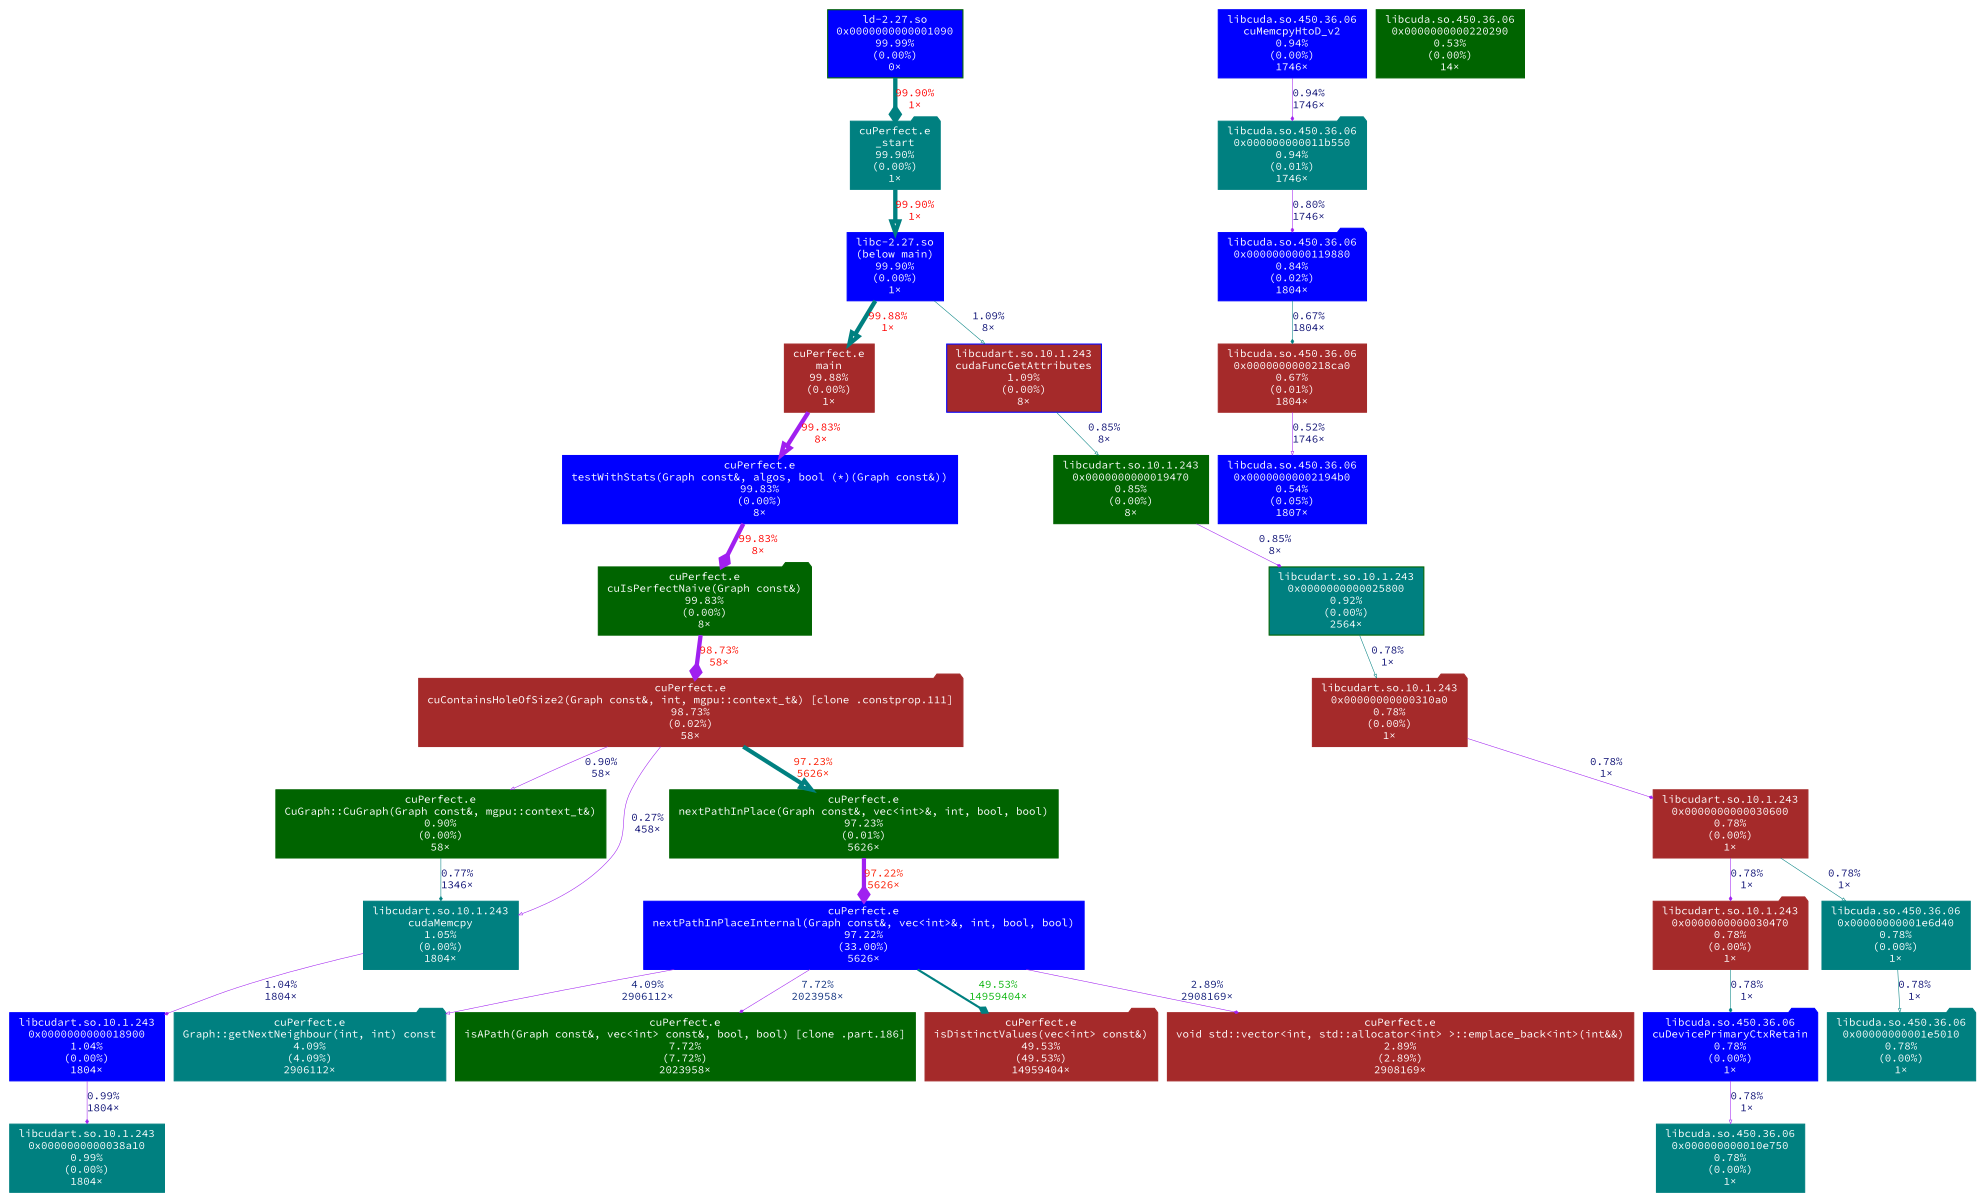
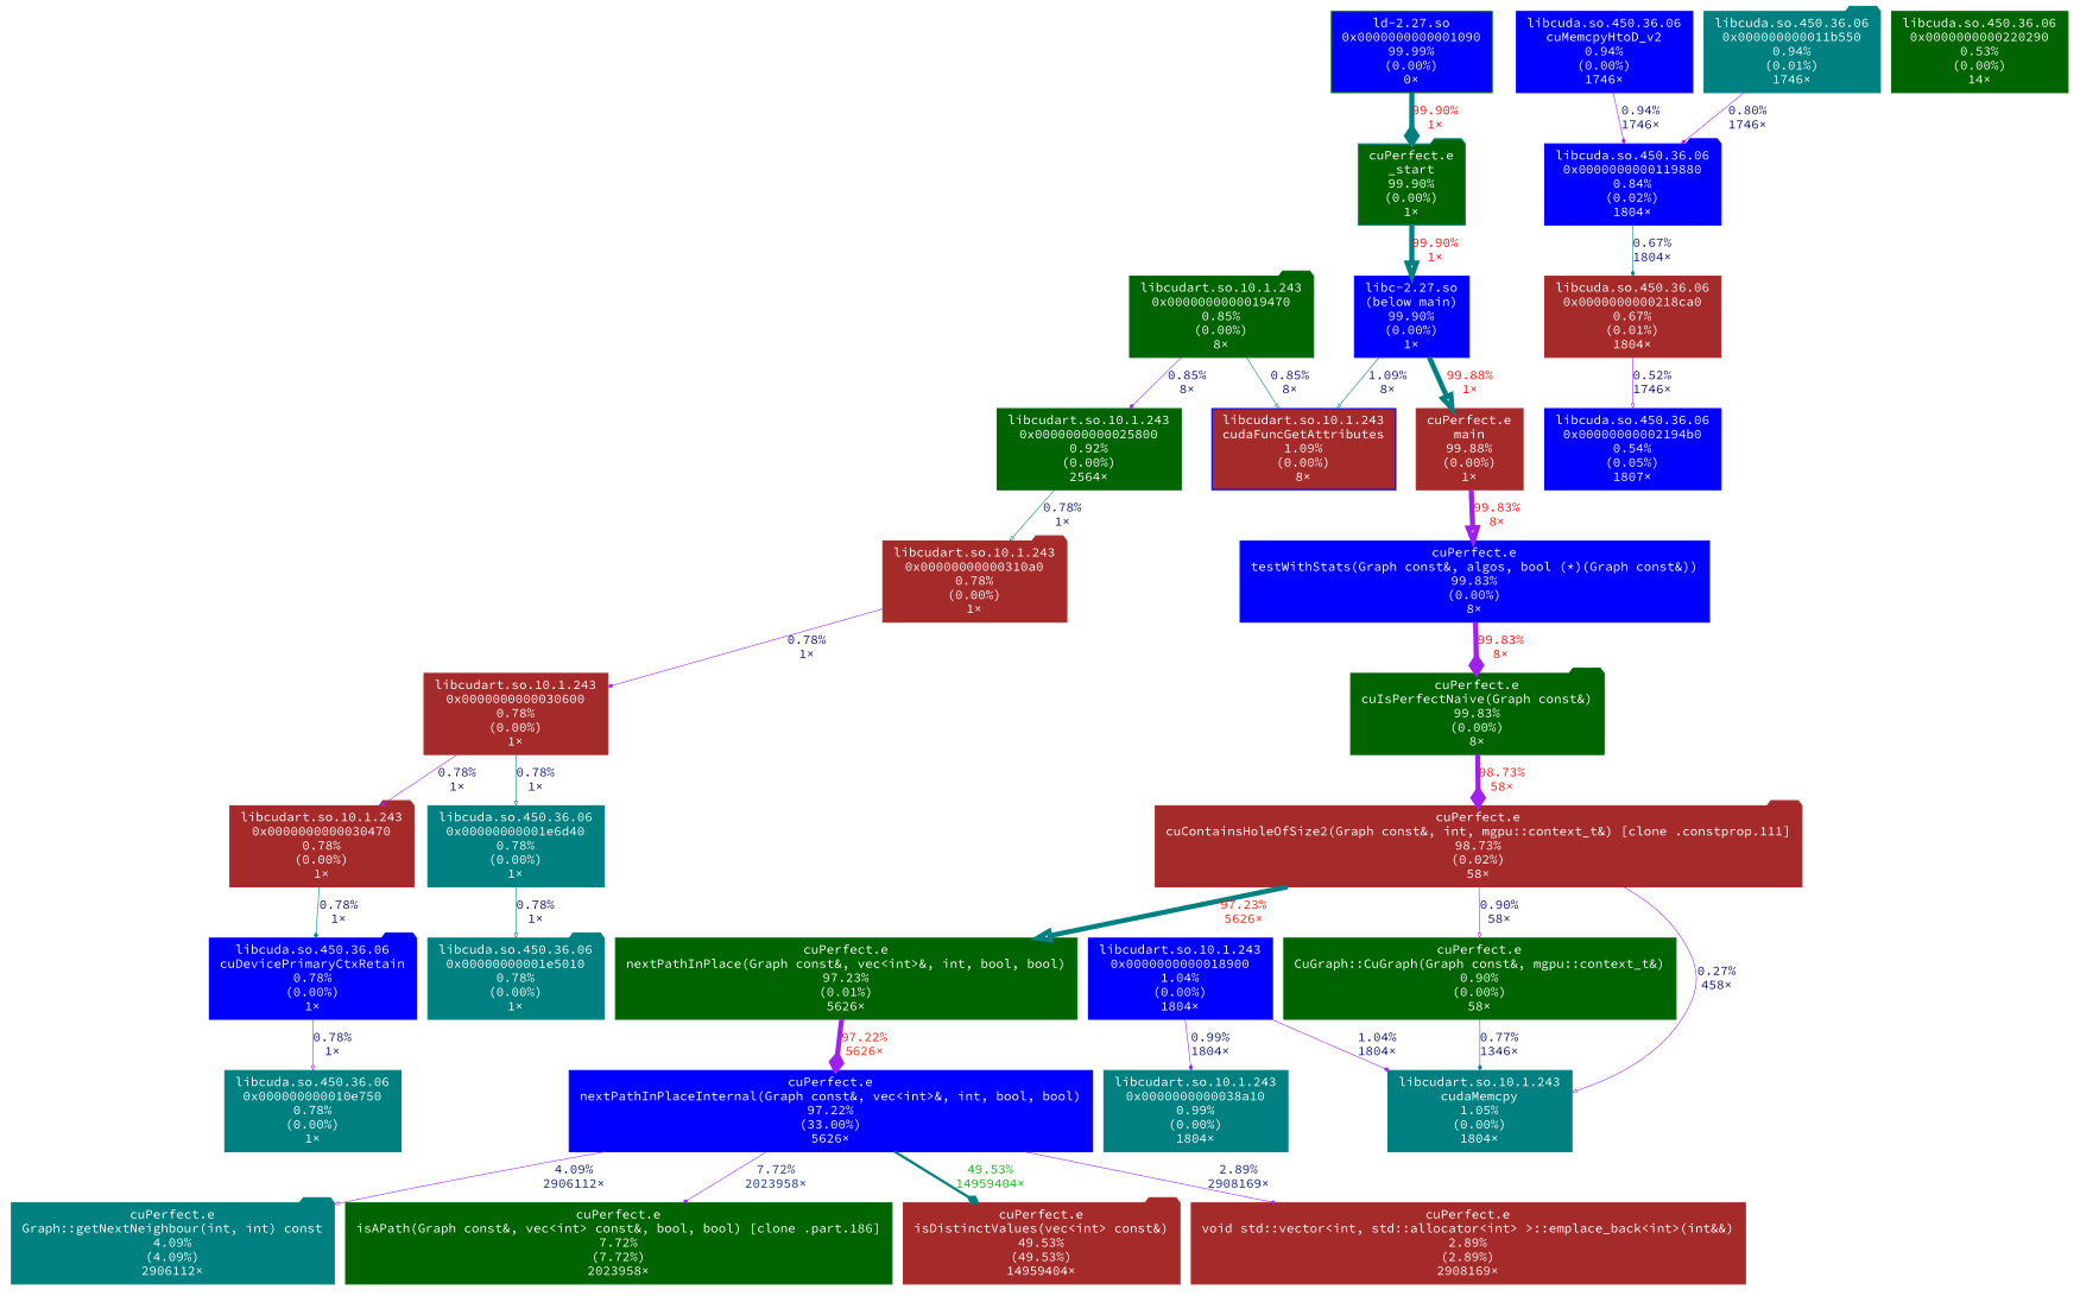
  digraph {
    fontname="Source Code Pro"
    nodesep=0.125
    ranksep=0.25
    node [color=blue fontcolor="#ffffff" fontname="Source Code Pro" fontsize=10.00 shape=box style=filled]
    edge [arrowhead=diamond arrowsize=0.35 color=purple fontcolor="#0d1074" fontname="Source Code Pro" fontsize=10.00 labeldistance=0.50 penwidth=0.50]
    n1 [height=0 label="libc-2.27.so\n(below main)\n99.90%\n(0.00%)\n1×" width=0]
    n2 [color=brown height=0 label="cuPerfect.e\nmain\n99.88%\n(0.00%)\n1×" width=0]
    n3 [fillcolor=brown height=0 label="libcudart.so.10.1.243\ncudaFuncGetAttributes\n1.09%\n(0.00%)\n8×" width=0]
    n4 [height=0 label="cuPerfect.e\ntestWithStats(Graph const&, algos, bool (*)(Graph const&))\n99.83%\n(0.00%)\n8×" width=0]
    n5 [color=darkgreen height=0 label="cuPerfect.e\ncuIsPerfectNaive(Graph const&)\n99.83%\n(0.00%)\n8×" shape=folder width=0]
    n6 [color=darkgreen fillcolor=blue height=0 label="ld-2.27.so\n0x0000000000001090\n99.99%\n(0.00%)\n0×" width=0]
-   n7 [color=teal height=0 label="cuPerfect.e\n_start\n99.90%\n(0.00%)\n1×" shape=folder width=0]
+   n7 [color=teal height=0 label="cuPerfect.e\n_start\n99.90%\n(0.00%)\n1×" shape=folder width=0 fillcolor=darkgreen]
    n8 [height=0 label="libcudart.so.10.1.243\n0x0000000000018900\n1.04%\n(0.00%)\n1804×" width=0]
    n9 [color=teal height=0 label="libcudart.so.10.1.243\n0x0000000000038a10\n0.99%\n(0.00%)\n1804×" width=0]
    n10 [height=0 label="libcuda.so.450.36.06\ncuMemcpyHtoD_v2\n0.94%\n(0.00%)\n1746×" width=0]
    n11 [color=teal height=0 label="libcuda.so.450.36.06\n0x000000000011b550\n0.94%\n(0.01%)\n1746×" shape=folder width=0]
-   n12 [color=darkgreen height=0 label="libcudart.so.10.1.243\n0x0000000000019470\n0.85%\n(0.00%)\n8×" width=0]
-   n13 [color=darkgreen height=0 label="libcudart.so.10.1.243\n0x0000000000025800\n0.92%\n(0.00%)\n2564×" width=0 fillcolor=teal]
+   n12 [color=darkgreen height=0 label="libcudart.so.10.1.243\n0x0000000000019470\n0.85%\n(0.00%)\n8×" shape=folder width=0]
+   n13 [color=darkgreen height=0 label="libcudart.so.10.1.243\n0x0000000000025800\n0.92%\n(0.00%)\n2564×" width=0]
    n14 [color=brown height=0 label="libcudart.so.10.1.243\n0x00000000000310a0\n0.78%\n(0.00%)\n1×" shape=folder width=0]
    n15 [color=brown height=0 label="libcudart.so.10.1.243\n0x0000000000030600\n0.78%\n(0.00%)\n1×" width=0]
    n16 [color=brown height=0 label="libcudart.so.10.1.243\n0x0000000000030470\n0.78%\n(0.00%)\n1×" shape=folder width=0]
    n17 [color=teal height=0 label="libcuda.so.450.36.06\n0x00000000001e6d40\n0.78%\n(0.00%)\n1×" width=0]
    n18 [height=0 label="libcuda.so.450.36.06\ncuDevicePrimaryCtxRetain\n0.78%\n(0.00%)\n1×" shape=folder width=0]
    n19 [color=teal height=0 label="libcuda.so.450.36.06\n0x000000000010e750\n0.78%\n(0.00%)\n1×" width=0]
    n20 [height=0 label="libcuda.so.450.36.06\n0x0000000000119880\n0.84%\n(0.02%)\n1804×" shape=folder width=0]
    n21 [color=teal height=0 label="libcuda.so.450.36.06\n0x00000000001e5010\n0.78%\n(0.00%)\n1×" shape=folder width=0]
    n22 [color=brown height=0 label="libcuda.so.450.36.06\n0x0000000000218ca0\n0.67%\n(0.01%)\n1804×" width=0]
    n23 [height=0 label="libcuda.so.450.36.06\n0x00000000002194b0\n0.54%\n(0.05%)\n1807×" width=0]
    n24 [color=darkgreen height=0 label="libcuda.so.450.36.06\n0x0000000000220290\n0.53%\n(0.00%)\n14×" width=0]
    n25 [color=darkgreen height=0 label="cuPerfect.e\nCuGraph::CuGraph(Graph const&, mgpu::context_t&)\n0.90%\n(0.00%)\n58×" width=0]
    n26 [color=teal height=0 label="libcudart.so.10.1.243\ncudaMemcpy\n1.05%\n(0.00%)\n1804×" width=0]
    n27 [color=teal height=0 label="cuPerfect.e\nGraph::getNextNeighbour(int, int) const\n4.09%\n(4.09%)\n2906112×" shape=folder width=0]
    n28 [color=brown height=0 label="cuPerfect.e\ncuContainsHoleOfSize2(Graph const&, int, mgpu::context_t&) [clone .constprop.111]\n98.73%\n(0.02%)\n58×" shape=folder width=0]
    n29 [color=darkgreen height=0 label="cuPerfect.e\nnextPathInPlace(Graph const&, vec<int>&, int, bool, bool)\n97.23%\n(0.01%)\n5626×" width=0]
    n30 [height=0 label="cuPerfect.e\nnextPathInPlaceInternal(Graph const&, vec<int>&, int, bool, bool)\n97.22%\n(33.00%)\n5626×" width=0]
    n31 [color=darkgreen height=0 label="cuPerfect.e\nisAPath(Graph const&, vec<int> const&, bool, bool) [clone .part.186]\n7.72%\n(7.72%)\n2023958×" width=0]
    n32 [color=brown height=0 label="cuPerfect.e\nisDistinctValues(vec<int> const&)\n49.53%\n(49.53%)\n14959404×" shape=folder width=0]
    n33 [color=brown height=0 label="cuPerfect.e\nvoid std::vector<int, std::allocator<int> >::emplace_back<int>(int&&)\n2.89%\n(2.89%)\n2908169×" width=0]
    n1 -> n2 [arrowhead=onormal arrowsize=1.00 color=teal fontcolor="#ff0100" label="99.88%\n1×" labeldistance=4.00 penwidth=4.00]
    n1 -> n3 [arrowhead=onormal color=teal fontcolor="#0d1174" label="1.09%\n8×"]
    n2 -> n4 [arrowhead=onormal arrowsize=1.00 fontcolor="#ff0200" label="99.83%\n8×" labeldistance=3.99 penwidth=3.99]
-   n3 -> n12 [arrowhead=onormal color=teal label="0.85%\n8×"]
+   n12 -> n3 [arrowhead=onormal color=teal label="0.85%\n8×"]
    n4 -> n5 [arrowsize=1.00 fontcolor="#ff0200" label="99.83%\n8×" labeldistance=3.99 penwidth=3.99]
    n5 -> n28 [arrowsize=0.99 fontcolor="#fd0d00" label="98.73%\n58×" labeldistance=3.95 penwidth=3.95]
    n6 -> n7 [arrowsize=1.00 color=teal fontcolor="#ff0100" label="99.90%\n1×" labeldistance=4.00 penwidth=4.00]
    n7 -> n1 [arrowhead=onormal arrowsize=1.00 color=teal fontcolor="#ff0100" label="99.90%\n1×" labeldistance=4.00 penwidth=4.00]
    n8 -> n9 [fontcolor="#0d1174" label="0.99%\n1804×"]
-   n10 -> n11 [fontcolor="#0d1174" label="0.94%\n1746×"]
+   n10 -> n20 [fontcolor="#0d1174" label="0.94%\n1746×"]
    n11 -> n20 [label="0.80%\n1746×"]
    n12 -> n13 [label="0.85%\n8×"]
    n13 -> n14 [arrowhead=onormal color=teal label="0.78%\n1×"]
    n14 -> n15 [label="0.78%\n1×"]
    n15 -> n16 [label="0.78%\n1×"]
    n15 -> n17 [arrowhead=onormal color=teal label="0.78%\n1×"]
    n16 -> n18 [color=teal label="0.78%\n1×"]
    n17 -> n21 [arrowhead=onormal color=teal label="0.78%\n1×"]
    n18 -> n19 [arrowhead=onormal label="0.78%\n1×"]
    n20 -> n22 [color=teal label="0.67%\n1804×"]
    n22 -> n23 [arrowhead=onormal fontcolor="#0d0f73" label="0.52%\n1746×"]
    n25 -> n26 [color=teal label="0.77%\n1346×"]
-   n26 -> n8 [fontcolor="#0d1174" label="1.04%\n1804×"]
+   n8 -> n26 [fontcolor="#0d1174" label="1.04%\n1804×"]
    n28 -> n25 [arrowhead=onormal label="0.90%\n58×"]
    n28 -> n26 [arrowhead=onormal fontcolor="#0d0e73" label="0.27%\n458×"]
    n28 -> n29 [arrowhead=onormal arrowsize=0.99 color=teal fontcolor="#fb1c01" label="97.23%\n5626×" labeldistance=3.89 penwidth=3.89]
    n29 -> n30 [arrowsize=0.99 fontcolor="#fb1c01" label="97.22%\n5626×" labeldistance=3.89 penwidth=3.89]
    n30 -> n27 [arrowhead=onormal fontcolor="#0d1e78" label="4.09%\n2906112×"]
    n30 -> n31 [fontcolor="#0d2f7d" label="7.72%\n2023958×"]
    n30 -> n32 [arrowsize=0.70 color=teal fontcolor="#0ab50d" label="49.53%\n14959404×" labeldistance=1.98 penwidth=1.98]
    n30 -> n33 [fontcolor="#0d1976" label="2.89%\n2908169×"]
  }
